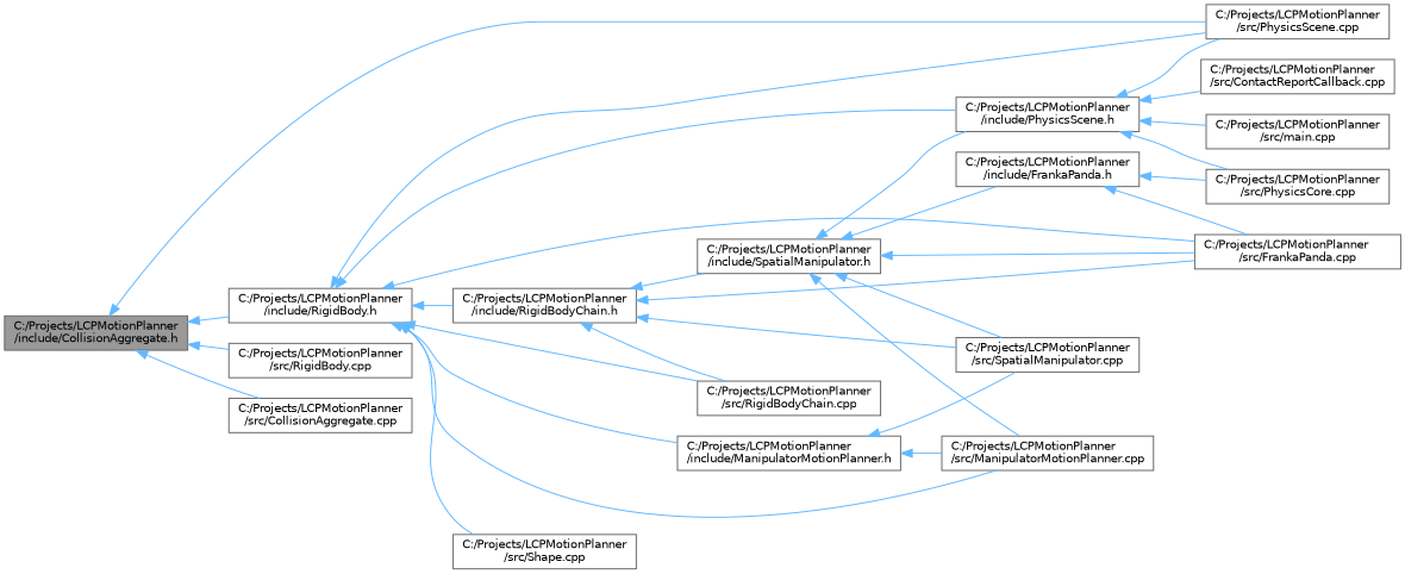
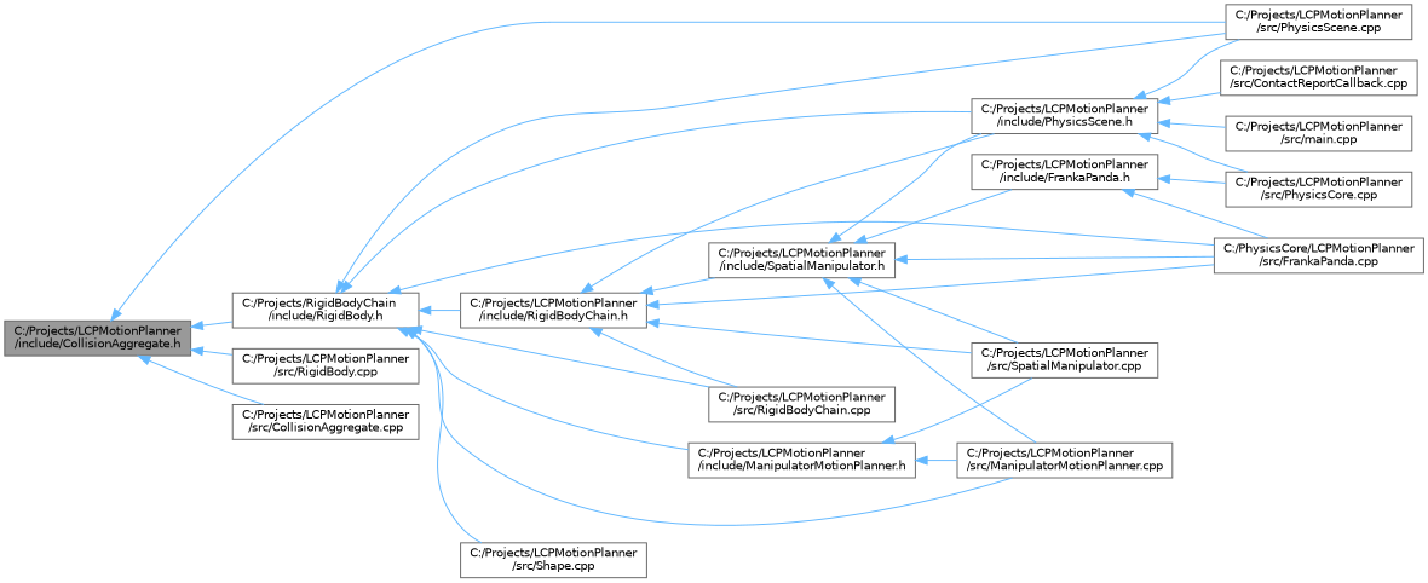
  digraph {
    rankdir=LR
    node [color=grey40 fillcolor=white fontname=Helvetica fontsize=10 shape=box style=filled]
    edge [color=steelblue1 dir=back fontname=Helvetica fontsize=10 labelfontname=Helvetica labelfontsize=10 style=solid]
    n1 [color=gray40 fillcolor=grey60 fontcolor=black height=0.2 label="C:/Projects/LCPMotionPlanner\l/include/CollisionAggregate.h" width=0.4]
-   n2 [height=0.2 label="C:/Projects/LCPMotionPlanner\l/include/RigidBody.h" width=0.4]
+   n2 [height=0.2 label="C:/Projects/RigidBodyChain\l/include/RigidBody.h" width=0.4]
    n3 [height=0.2 label="C:/Projects/LCPMotionPlanner\l/src/PhysicsScene.cpp" width=0.4]
    n4 [height=0.2 label="C:/Projects/LCPMotionPlanner\l/src/RigidBody.cpp" width=0.4]
    n5 [height=0.2 label="C:/Projects/LCPMotionPlanner\l/src/CollisionAggregate.cpp" width=0.4]
    n6 [height=0.2 label="C:/Projects/LCPMotionPlanner\l/include/ManipulatorMotionPlanner.h" width=0.4]
    n7 [height=0.2 label="C:/Projects/LCPMotionPlanner\l/src/ManipulatorMotionPlanner.cpp" width=0.4]
    n8 [height=0.2 label="C:/Projects/LCPMotionPlanner\l/include/PhysicsScene.h" width=0.4]
    n9 [height=0.2 label="C:/Projects/LCPMotionPlanner\l/include/RigidBodyChain.h" width=0.4]
-   n10 [height=0.2 label="C:/Projects/LCPMotionPlanner\l/src/FrankaPanda.cpp" width=0.4]
+   n10 [height=0.2 label="C:/PhysicsCore/LCPMotionPlanner\l/src/FrankaPanda.cpp" width=0.4]
    n11 [height=0.2 label="C:/Projects/LCPMotionPlanner\l/src/RigidBodyChain.cpp" width=0.4]
    n12 [height=0.2 label="C:/Projects/LCPMotionPlanner\l/src/Shape.cpp" width=0.4]
    n13 [height=0.2 label="C:/Projects/LCPMotionPlanner\l/src/SpatialManipulator.cpp" width=0.4]
    n14 [height=0.2 label="C:/Projects/LCPMotionPlanner\l/src/ContactReportCallback.cpp" width=0.4]
    n15 [height=0.2 label="C:/Projects/LCPMotionPlanner\l/src/PhysicsCore.cpp" width=0.4]
    n16 [height=0.2 label="C:/Projects/LCPMotionPlanner\l/src/main.cpp" width=0.4]
    n17 [height=0.2 label="C:/Projects/LCPMotionPlanner\l/include/SpatialManipulator.h" width=0.4]
    n18 [height=0.2 label="C:/Projects/LCPMotionPlanner\l/include/FrankaPanda.h" width=0.4]
    n1 -> n2
    n1 -> n3
    n1 -> n4
    n1 -> n5
    n2 -> n3
    n2 -> n6
    n2 -> n7
    n2 -> n8
    n2 -> n9
    n2 -> n10
    n2 -> n11
    n2 -> n12
    n6 -> n7
    n6 -> n13
    n8 -> n3
    n8 -> n14
    n8 -> n15
    n8 -> n16
+   n9 -> n8
    n9 -> n10
    n9 -> n11
    n9 -> n13
    n9 -> n17
    n17 -> n7
    n17 -> n8
    n17 -> n10
    n17 -> n13
    n17 -> n18
    n18 -> n10
    n18 -> n15
  }
